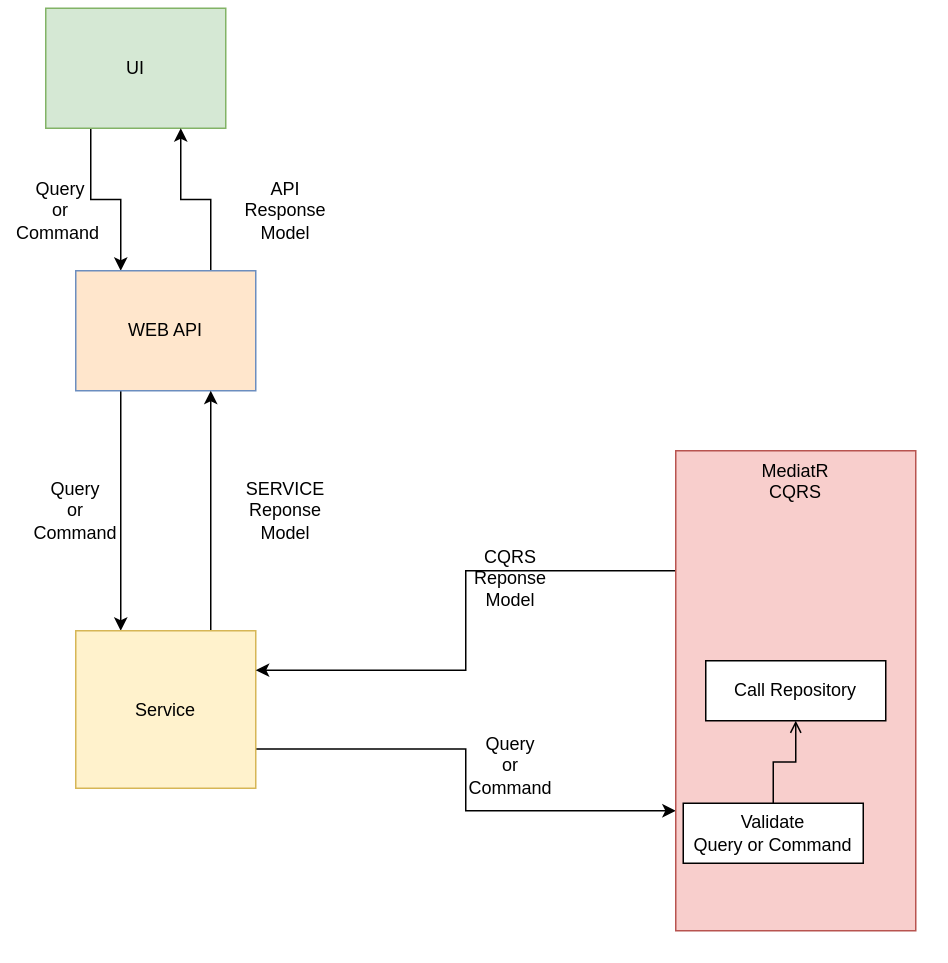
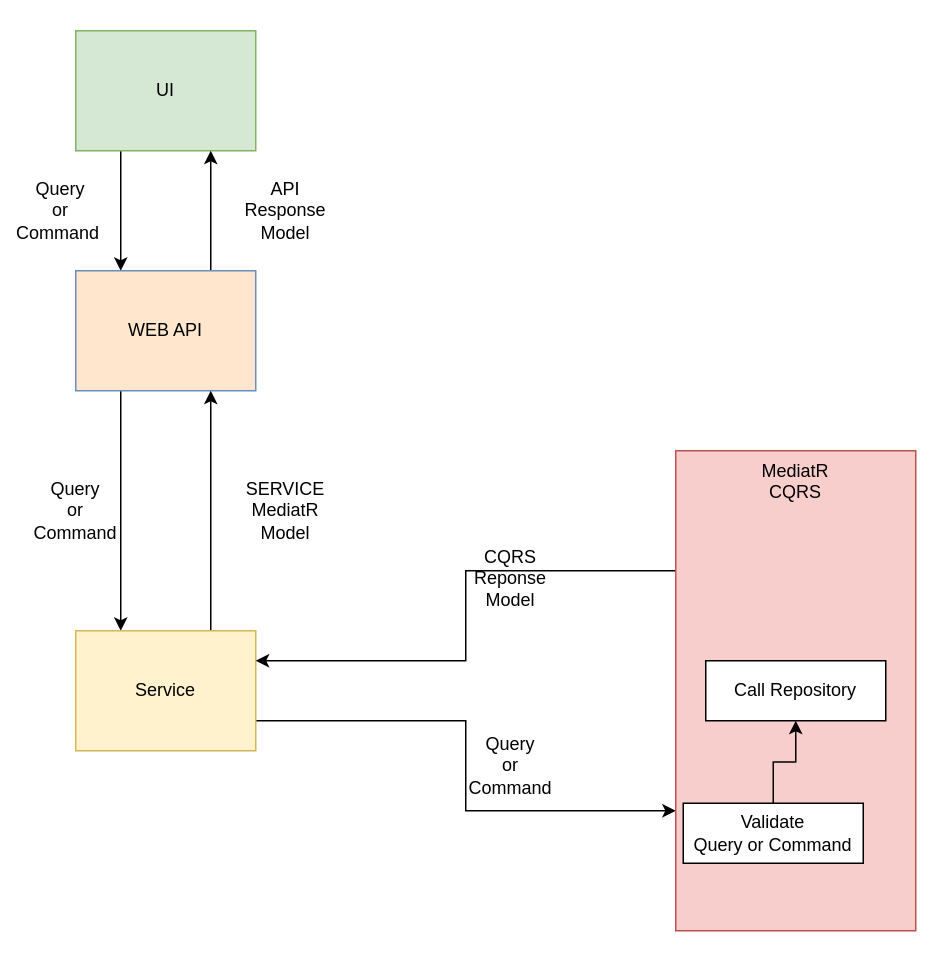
  <mxCell id="0" />
  <mxCell id="1" parent="0" />
  <mxCell id="2" style="edgeStyle=orthogonalEdgeStyle;rounded=0;orthogonalLoop=1;jettySize=auto;html=1;exitX=0.25;exitY=1;exitDx=0;exitDy=0;entryX=0.25;entryY=0;entryDx=0;entryDy=0;" edge="1" parent="1" source="3" target="6"><mxGeometry relative="1" as="geometry" /></mxCell>
- <mxCell id="3" value="UI" style="rounded=0;whiteSpace=wrap;html=1;fillColor=#d5e8d4;strokeColor=#82b366;" vertex="1" parent="1"><mxGeometry x="30" y="5" width="120" height="80" as="geometry" /></mxCell>
+ <mxCell id="3" value="UI" style="rounded=0;whiteSpace=wrap;html=1;fillColor=#d5e8d4;strokeColor=#82b366;" vertex="1" parent="1"><mxGeometry x="50" y="20" width="120" height="80" as="geometry" /></mxCell>
  <mxCell id="4" style="edgeStyle=orthogonalEdgeStyle;rounded=0;orthogonalLoop=1;jettySize=auto;html=1;exitX=0.75;exitY=0;exitDx=0;exitDy=0;entryX=0.75;entryY=1;entryDx=0;entryDy=0;" edge="1" parent="1" source="6" target="3"><mxGeometry relative="1" as="geometry" /></mxCell>
  <mxCell id="5" style="edgeStyle=orthogonalEdgeStyle;rounded=0;orthogonalLoop=1;jettySize=auto;html=1;exitX=0.25;exitY=1;exitDx=0;exitDy=0;entryX=0.25;entryY=0;entryDx=0;entryDy=0;" edge="1" parent="1" source="6" target="9"><mxGeometry relative="1" as="geometry" /></mxCell>
  <mxCell id="6" value="WEB API" style="rounded=0;whiteSpace=wrap;html=1;fillColor=#ffe6cc;strokeColor=#6c8ebf;" vertex="1" parent="1"><mxGeometry x="50" y="180" width="120" height="80" as="geometry" /></mxCell>
  <mxCell id="7" style="edgeStyle=orthogonalEdgeStyle;rounded=0;orthogonalLoop=1;jettySize=auto;html=1;exitX=0.75;exitY=0;exitDx=0;exitDy=0;entryX=0.75;entryY=1;entryDx=0;entryDy=0;" edge="1" parent="1" source="9" target="6"><mxGeometry relative="1" as="geometry" /></mxCell>
  <mxCell id="8" style="edgeStyle=orthogonalEdgeStyle;rounded=0;orthogonalLoop=1;jettySize=auto;html=1;exitX=1;exitY=0.75;exitDx=0;exitDy=0;entryX=0;entryY=0.75;entryDx=0;entryDy=0;" edge="1" parent="1" source="9" target="11"><mxGeometry relative="1" as="geometry" /></mxCell>
- <mxCell id="9" value="Service" style="rounded=0;whiteSpace=wrap;html=1;fillColor=#fff2cc;strokeColor=#d6b656;" vertex="1" parent="1"><mxGeometry x="50" y="420" width="120" height="105" as="geometry" /></mxCell>
+ <mxCell id="9" value="Service" style="rounded=0;whiteSpace=wrap;html=1;fillColor=#fff2cc;strokeColor=#d6b656;" vertex="1" parent="1"><mxGeometry x="50" y="420" width="120" height="80" as="geometry" /></mxCell>
  <mxCell id="10" style="edgeStyle=orthogonalEdgeStyle;rounded=0;orthogonalLoop=1;jettySize=auto;html=1;exitX=0;exitY=0.25;exitDx=0;exitDy=0;entryX=1;entryY=0.25;entryDx=0;entryDy=0;" edge="1" parent="1" source="11" target="9"><mxGeometry relative="1" as="geometry" /></mxCell>
  <mxCell id="11" value="MediatR&lt;br&gt;CQRS" style="rounded=0;whiteSpace=wrap;html=1;verticalAlign=top;fillColor=#f8cecc;strokeColor=#b85450;" vertex="1" parent="1"><mxGeometry x="450" y="300" width="160" height="320" as="geometry" /></mxCell>
  <mxCell id="12" value="Query&lt;br&gt;or&lt;br&gt;Command&amp;nbsp;" style="text;html=1;strokeColor=none;fillColor=none;align=center;verticalAlign=middle;whiteSpace=wrap;rounded=0;" vertex="1" parent="1"><mxGeometry x="20" y="130" width="40" height="20" as="geometry" /></mxCell>
  <mxCell id="13" value="API&lt;br&gt;Response Model" style="text;html=1;strokeColor=none;fillColor=none;align=center;verticalAlign=middle;whiteSpace=wrap;rounded=0;" vertex="1" parent="1"><mxGeometry x="170" y="130" width="40" height="20" as="geometry" /></mxCell>
  <mxCell id="14" value="Query&lt;br&gt;or&lt;br&gt;Command" style="text;html=1;strokeColor=none;fillColor=none;align=center;verticalAlign=middle;whiteSpace=wrap;rounded=0;" vertex="1" parent="1"><mxGeometry x="30" y="330" width="40" height="20" as="geometry" /></mxCell>
  <mxCell id="15" value="CQRS&lt;br&gt;Reponse&lt;br&gt;Model" style="text;html=1;strokeColor=none;fillColor=none;align=center;verticalAlign=middle;whiteSpace=wrap;rounded=0;" vertex="1" parent="1"><mxGeometry x="320" y="375" width="40" height="20" as="geometry" /></mxCell>
  <mxCell id="16" value="Query&lt;br&gt;or&lt;br&gt;Command" style="text;html=1;strokeColor=none;fillColor=none;align=center;verticalAlign=middle;whiteSpace=wrap;rounded=0;" vertex="1" parent="1"><mxGeometry x="320" y="500" width="40" height="20" as="geometry" /></mxCell>
- <mxCell id="17" value="SERVICE&lt;br&gt;Reponse&lt;br&gt;Model" style="text;html=1;strokeColor=none;fillColor=none;align=center;verticalAlign=middle;whiteSpace=wrap;rounded=0;" vertex="1" parent="1"><mxGeometry x="170" y="330" width="40" height="20" as="geometry" /></mxCell>
- <mxCell id="18" style="edgeStyle=orthogonalEdgeStyle;rounded=0;orthogonalLoop=1;jettySize=auto;html=1;exitX=0.5;exitY=0;exitDx=0;exitDy=0;entryX=0.5;entryY=1;entryDx=0;entryDy=0;endArrow=open;" edge="1" parent="1" source="19" target="20"><mxGeometry relative="1" as="geometry" /></mxCell>
+ <mxCell id="17" value="SERVICE&lt;br&gt;MediatR&lt;br&gt;Model" style="text;html=1;strokeColor=none;fillColor=none;align=center;verticalAlign=middle;whiteSpace=wrap;rounded=0;" vertex="1" parent="1"><mxGeometry x="170" y="330" width="40" height="20" as="geometry" /></mxCell>
+ <mxCell id="18" style="edgeStyle=orthogonalEdgeStyle;rounded=0;orthogonalLoop=1;jettySize=auto;html=1;exitX=0.5;exitY=0;exitDx=0;exitDy=0;entryX=0.5;entryY=1;entryDx=0;entryDy=0;" edge="1" parent="1" source="19" target="20"><mxGeometry relative="1" as="geometry" /></mxCell>
  <mxCell id="19" value="Validate &lt;br&gt;Query or Command" style="rounded=0;whiteSpace=wrap;html=1;" vertex="1" parent="1"><mxGeometry x="455" y="535" width="120" height="40" as="geometry" /></mxCell>
  <mxCell id="20" value="Call Repository" style="rounded=0;whiteSpace=wrap;html=1;" vertex="1" parent="1"><mxGeometry x="470" y="440" width="120" height="40" as="geometry" /></mxCell>
